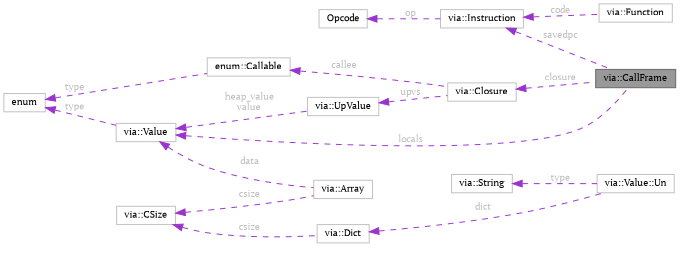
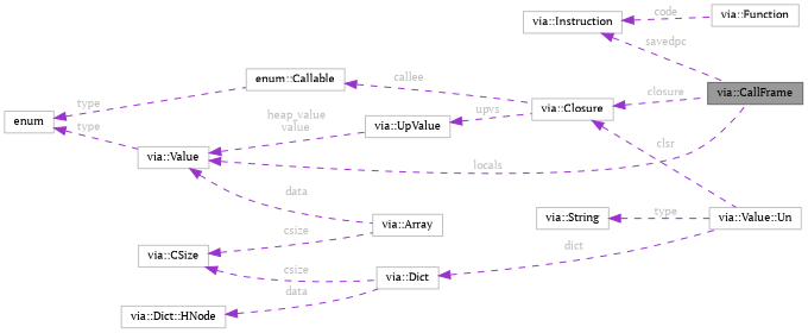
  digraph {
    fontname="PT Serif"
    rankdir=LR
    node [color=grey75 fillcolor=white fontname="PT Serif" fontsize=10 shape=box style=filled]
    edge [color=darkorchid3 dir=back fontcolor=grey fontname="PT Serif" fontsize=10 labelfontname=Helvetica labelfontsize=10 style=dashed]
    n1 [color=gray40 fillcolor=grey60 fontcolor=black height=0.2 label="via::CallFrame" width=0.4]
    n2 [height=0.2 label="via::Closure" width=0.4]
    n3 [height=0.2 label="via::Value::Un" width=0.4]
    n4 [height=0.2 label="enum::Callable" width=0.4]
    n5 [height=0.2 label=enum width=0.4]
    n6 [height=0.2 label="via::Value" width=0.4]
    n7 [height=0.2 label="via::Array" width=0.4]
    n8 [height=0.2 label="via::UpValue" width=0.4]
    n9 [height=0.2 label="via::Function" width=0.4]
    n10 [height=0.2 label="via::Instruction" width=0.4]
-   n11 [height=0.2 label=Opcode width=0.4]
+   n12 [height=0.2 label="via::Dict::HNode" width=0.4]
    n13 [height=0.2 label="via::Dict" width=0.4]
    n14 [height=0.2 label="via::String" width=0.4]
    n15 [height=0.2 label="via::CSize" width=0.4]
    n2 -> n1 [label=" closure"]
+   n2 -> n3 [label=" clsr"]
    n4 -> n2 [label=" callee"]
    n5 -> n4 [label=" type"]
    n5 -> n6 [label=" type"]
    n6 -> n1 [label=" locals"]
    n6 -> n7 [label=" data"]
    n6 -> n8 [label=" heap_value\nvalue"]
    n8 -> n2 [label=" upvs"]
    n10 -> n1 [label=" savedpc"]
    n10 -> n9 [label=" code"]
-   n11 -> n10 [label=" op"]
+   n12 -> n13 [label=" data"]
    n13 -> n3 [label=" dict"]
    n14 -> n3 [label=" type"]
    n15 -> n7 [label=" csize"]
    n15 -> n13 [label=" csize"]
  }
